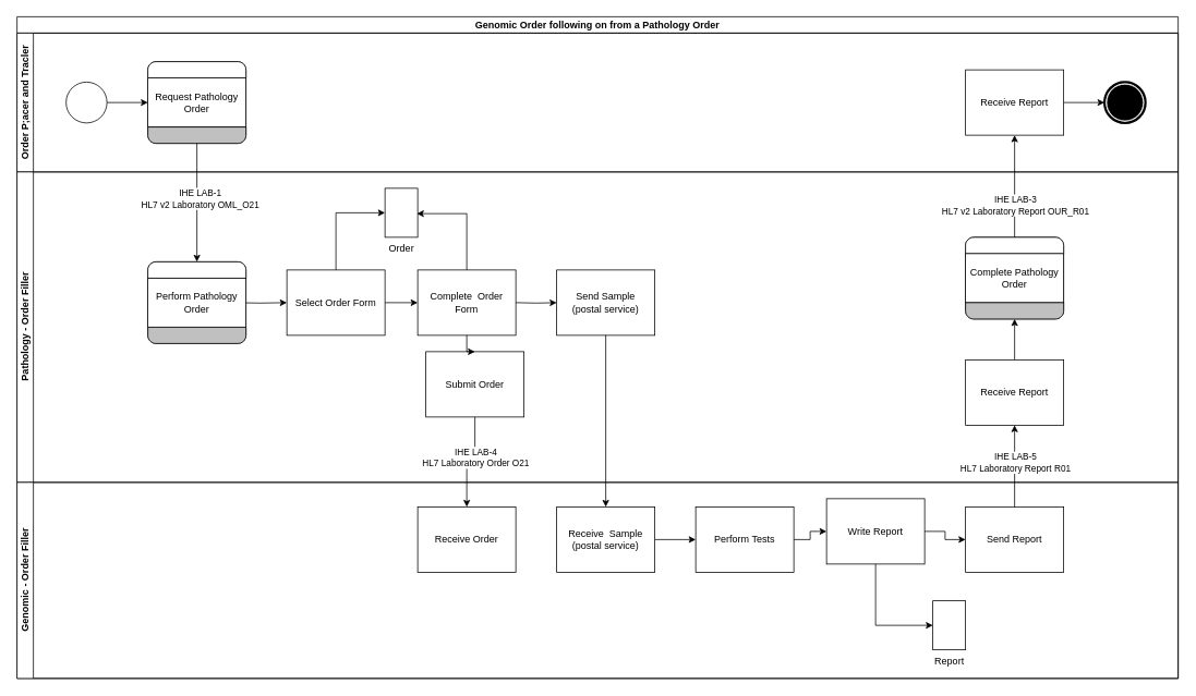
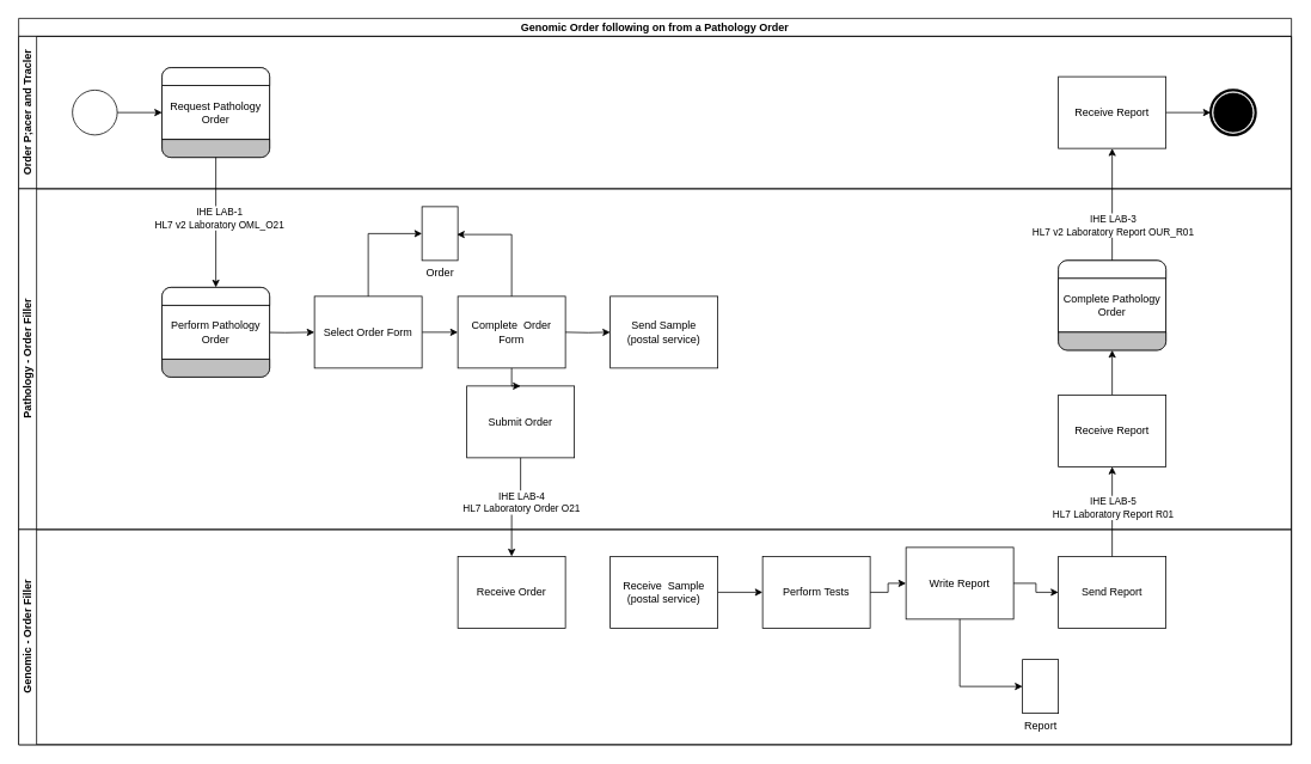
  <mxCell id="0" />
  <mxCell id="1" parent="0" />
  <mxCell id="2" value="Genomic Order following on from a Pathology Order" style="swimlane;html=1;childLayout=stackLayout;resizeParent=1;resizeParentMax=0;horizontal=1;startSize=20;horizontalStack=0;whiteSpace=wrap;" vertex="1" parent="1"><mxGeometry x="20" y="20" width="1420" height="810" as="geometry" /></mxCell>
  <mxCell id="3" value="Order P;acer and Tracler" style="swimlane;startSize=20;horizontal=0;html=1;whiteSpace=wrap;" vertex="1" parent="2"><mxGeometry y="20" width="1420" height="170" as="geometry" /></mxCell>
  <mxCell id="4" style="edgeStyle=orthogonalEdgeStyle;rounded=0;orthogonalLoop=1;jettySize=auto;html=1;" edge="1" parent="3" source="5" target="6"><mxGeometry relative="1" as="geometry" /></mxCell>
  <mxCell id="5" value="" style="points=[[0.145,0.145,0],[0.5,0,0],[0.855,0.145,0],[1,0.5,0],[0.855,0.855,0],[0.5,1,0],[0.145,0.855,0],[0,0.5,0]];shape=mxgraph.bpmn.event;html=1;verticalLabelPosition=bottom;labelBackgroundColor=#ffffff;verticalAlign=top;align=center;perimeter=ellipsePerimeter;outlineConnect=0;aspect=fixed;outline=standard;symbol=general;" vertex="1" parent="3"><mxGeometry x="60" y="60" width="50" height="50" as="geometry" /></mxCell>
  <mxCell id="6" value="" style="rounded=1;whiteSpace=wrap;html=1;container=1;collapsible=0;absoluteArcSize=1;arcSize=20;childLayout=stackLayout;horizontal=1;horizontalStack=0;resizeParent=1;resizeParentMax=0;resizeLast=0;" vertex="1" parent="3"><mxGeometry x="160" y="35" width="120" height="100" as="geometry" /></mxCell>
  <mxCell id="7" value="" style="whiteSpace=wrap;connectable=0;html=1;shape=mxgraph.basic.rect;size=10;rectStyle=rounded;bottomRightStyle=square;bottomLeftStyle=square;part=1;" vertex="1" parent="6"><mxGeometry width="120" height="20" as="geometry" /></mxCell>
  <mxCell id="8" value="Request Pathology Order" style="shape=mxgraph.bpmn.task2;part=1;taskMarker=abstract;connectable=0;whiteSpace=wrap;html=1;" vertex="1" parent="6"><mxGeometry y="20" width="120" height="60" as="geometry" /></mxCell>
  <mxCell id="9" value="" style="whiteSpace=wrap;connectable=0;html=1;shape=mxgraph.basic.rect;size=10;rectStyle=rounded;topRightStyle=square;topLeftStyle=square;fillColor=#C0C0C0;part=1;" vertex="1" parent="6"><mxGeometry y="80" width="120" height="20" as="geometry" /></mxCell>
  <mxCell id="10" value="Receive Report" style="points=[[0.25,0,0],[0.5,0,0],[0.75,0,0],[1,0.25,0],[1,0.5,0],[1,0.75,0],[0.75,1,0],[0.5,1,0],[0.25,1,0],[0,0.75,0],[0,0.5,0],[0,0.25,0]];shape=mxgraph.bpmn.task2;whiteSpace=wrap;rectStyle=rounded;size=10;html=1;container=1;expand=0;collapsible=0;taskMarker=receive;" vertex="1" parent="3"><mxGeometry x="1160" y="45" width="120" height="80" as="geometry" /></mxCell>
  <mxCell id="11" value="" style="points=[[0.145,0.145,0],[0.5,0,0],[0.855,0.145,0],[1,0.5,0],[0.855,0.855,0],[0.5,1,0],[0.145,0.855,0],[0,0.5,0]];shape=mxgraph.bpmn.event;html=1;verticalLabelPosition=bottom;labelBackgroundColor=#ffffff;verticalAlign=top;align=center;perimeter=ellipsePerimeter;outlineConnect=0;aspect=fixed;outline=end;symbol=terminate;" vertex="1" parent="3"><mxGeometry x="1330" y="60" width="50" height="50" as="geometry" /></mxCell>
  <mxCell id="12" style="edgeStyle=orthogonalEdgeStyle;rounded=0;orthogonalLoop=1;jettySize=auto;html=1;entryX=0;entryY=0.5;entryDx=0;entryDy=0;entryPerimeter=0;" edge="1" parent="3" source="10" target="11"><mxGeometry relative="1" as="geometry" /></mxCell>
  <mxCell id="13" value="Pathology - Order Filler" style="swimlane;html=1;startSize=20;horizontal=0;" vertex="1" parent="2"><mxGeometry y="190" width="1420" height="380" as="geometry" /></mxCell>
  <mxCell id="14" value="" style="edgeStyle=orthogonalEdgeStyle;rounded=0;orthogonalLoop=1;jettySize=auto;html=1;entryX=0;entryY=0.5;entryDx=0;entryDy=0;entryPerimeter=0;" edge="1" parent="13" target="16"><mxGeometry relative="1" as="geometry"><mxPoint x="155" y="160" as="targetPoint" /><mxPoint x="264" y="160" as="sourcePoint" /></mxGeometry></mxCell>
  <mxCell id="15" style="edgeStyle=orthogonalEdgeStyle;rounded=0;orthogonalLoop=1;jettySize=auto;html=1;" edge="1" parent="13" source="16" target="17"><mxGeometry relative="1" as="geometry" /></mxCell>
  <mxCell id="16" value="Select Order Form" style="points=[[0.25,0,0],[0.5,0,0],[0.75,0,0],[1,0.25,0],[1,0.5,0],[1,0.75,0],[0.75,1,0],[0.5,1,0],[0.25,1,0],[0,0.75,0],[0,0.5,0],[0,0.25,0]];shape=mxgraph.bpmn.task2;whiteSpace=wrap;rectStyle=rounded;size=10;html=1;container=1;expand=0;collapsible=0;taskMarker=user;" vertex="1" parent="13"><mxGeometry x="330" y="120" width="120" height="80" as="geometry" /></mxCell>
  <mxCell id="17" value="Complete&amp;nbsp; Order Form" style="points=[[0.25,0,0],[0.5,0,0],[0.75,0,0],[1,0.25,0],[1,0.5,0],[1,0.75,0],[0.75,1,0],[0.5,1,0],[0.25,1,0],[0,0.75,0],[0,0.5,0],[0,0.25,0]];shape=mxgraph.bpmn.task2;whiteSpace=wrap;rectStyle=rounded;size=10;html=1;container=1;expand=0;collapsible=0;taskMarker=user;" vertex="1" parent="13"><mxGeometry x="490" y="120" width="120" height="80" as="geometry" /></mxCell>
  <mxCell id="18" value="Submit Order" style="points=[[0.25,0,0],[0.5,0,0],[0.75,0,0],[1,0.25,0],[1,0.5,0],[1,0.75,0],[0.75,1,0],[0.5,1,0],[0.25,1,0],[0,0.75,0],[0,0.5,0],[0,0.25,0]];shape=mxgraph.bpmn.task2;whiteSpace=wrap;rectStyle=rounded;size=10;html=1;container=1;expand=0;collapsible=0;taskMarker=send;" vertex="1" parent="13"><mxGeometry x="500" y="220" width="120" height="80" as="geometry" /></mxCell>
  <mxCell id="19" style="edgeStyle=orthogonalEdgeStyle;rounded=0;orthogonalLoop=1;jettySize=auto;html=1;entryX=0.5;entryY=0;entryDx=0;entryDy=0;entryPerimeter=0;" edge="1" parent="13" source="17" target="18"><mxGeometry relative="1" as="geometry" /></mxCell>
  <mxCell id="20" value="Order" style="shape=mxgraph.bpmn.data2;labelPosition=center;verticalLabelPosition=bottom;align=center;verticalAlign=top;size=15;html=1;bpmnTransferType=output;" vertex="1" parent="13"><mxGeometry x="450" y="20" width="40" height="60" as="geometry" /></mxCell>
  <mxCell id="21" style="edgeStyle=orthogonalEdgeStyle;rounded=0;orthogonalLoop=1;jettySize=auto;html=1;entryX=0.975;entryY=0.517;entryDx=0;entryDy=0;entryPerimeter=0;" edge="1" parent="13" target="20"><mxGeometry relative="1" as="geometry"><Array as="points"><mxPoint x="550" y="51" /></Array><mxPoint x="550" y="120" as="sourcePoint" /></mxGeometry></mxCell>
  <mxCell id="22" value="Send Sample&lt;br&gt;(postal service)" style="points=[[0.25,0,0],[0.5,0,0],[0.75,0,0],[1,0.25,0],[1,0.5,0],[1,0.75,0],[0.75,1,0],[0.5,1,0],[0.25,1,0],[0,0.75,0],[0,0.5,0],[0,0.25,0]];shape=mxgraph.bpmn.task2;whiteSpace=wrap;rectStyle=rounded;size=10;html=1;container=1;expand=0;collapsible=0;taskMarker=send;" vertex="1" parent="13"><mxGeometry x="660" y="120" width="120" height="80" as="geometry" /></mxCell>
  <mxCell id="23" style="edgeStyle=orthogonalEdgeStyle;rounded=0;orthogonalLoop=1;jettySize=auto;html=1;entryX=0;entryY=0.5;entryDx=0;entryDy=0;entryPerimeter=0;" edge="1" parent="13" target="22"><mxGeometry relative="1" as="geometry"><mxPoint x="610" y="160" as="sourcePoint" /></mxGeometry></mxCell>
  <mxCell id="24" style="edgeStyle=orthogonalEdgeStyle;rounded=0;orthogonalLoop=1;jettySize=auto;html=1;entryX=0.5;entryY=1;entryDx=0;entryDy=0;" edge="1" parent="13" source="25" target="31"><mxGeometry relative="1" as="geometry" /></mxCell>
  <mxCell id="25" value="Receive Report" style="points=[[0.25,0,0],[0.5,0,0],[0.75,0,0],[1,0.25,0],[1,0.5,0],[1,0.75,0],[0.75,1,0],[0.5,1,0],[0.25,1,0],[0,0.75,0],[0,0.5,0],[0,0.25,0]];shape=mxgraph.bpmn.task2;whiteSpace=wrap;rectStyle=rounded;size=10;html=1;container=1;expand=0;collapsible=0;taskMarker=receive;" vertex="1" parent="13"><mxGeometry x="1160" y="230" width="120" height="80" as="geometry" /></mxCell>
  <mxCell id="26" style="edgeStyle=orthogonalEdgeStyle;rounded=0;orthogonalLoop=1;jettySize=auto;html=1;entryX=0;entryY=0.5;entryDx=0;entryDy=0;entryPerimeter=0;" edge="1" parent="13" source="16" target="20"><mxGeometry relative="1" as="geometry" /></mxCell>
  <mxCell id="27" value="" style="rounded=1;whiteSpace=wrap;html=1;container=1;collapsible=0;absoluteArcSize=1;arcSize=20;childLayout=stackLayout;horizontal=1;horizontalStack=0;resizeParent=1;resizeParentMax=0;resizeLast=0;" vertex="1" parent="13"><mxGeometry x="160" y="110" width="120" height="100" as="geometry" /></mxCell>
  <mxCell id="28" value="" style="whiteSpace=wrap;connectable=0;html=1;shape=mxgraph.basic.rect;size=10;rectStyle=rounded;bottomRightStyle=square;bottomLeftStyle=square;part=1;" vertex="1" parent="27"><mxGeometry width="120" height="20" as="geometry" /></mxCell>
  <mxCell id="29" value="Perform Pathology Order" style="shape=mxgraph.bpmn.task2;part=1;taskMarker=abstract;connectable=0;whiteSpace=wrap;html=1;" vertex="1" parent="27"><mxGeometry y="20" width="120" height="60" as="geometry" /></mxCell>
  <mxCell id="30" value="" style="whiteSpace=wrap;connectable=0;html=1;shape=mxgraph.basic.rect;size=10;rectStyle=rounded;topRightStyle=square;topLeftStyle=square;fillColor=#C0C0C0;part=1;" vertex="1" parent="27"><mxGeometry y="80" width="120" height="20" as="geometry" /></mxCell>
  <mxCell id="31" value="" style="rounded=1;whiteSpace=wrap;html=1;container=1;collapsible=0;absoluteArcSize=1;arcSize=20;childLayout=stackLayout;horizontal=1;horizontalStack=0;resizeParent=1;resizeParentMax=0;resizeLast=0;" vertex="1" parent="13"><mxGeometry x="1160" y="80" width="120" height="100" as="geometry" /></mxCell>
  <mxCell id="32" value="" style="whiteSpace=wrap;connectable=0;html=1;shape=mxgraph.basic.rect;size=10;rectStyle=rounded;bottomRightStyle=square;bottomLeftStyle=square;part=1;" vertex="1" parent="31"><mxGeometry width="120" height="20" as="geometry" /></mxCell>
  <mxCell id="33" value="Complete Pathology Order" style="shape=mxgraph.bpmn.task2;part=1;taskMarker=abstract;connectable=0;whiteSpace=wrap;html=1;" vertex="1" parent="31"><mxGeometry y="20" width="120" height="60" as="geometry" /></mxCell>
  <mxCell id="34" value="" style="whiteSpace=wrap;connectable=0;html=1;shape=mxgraph.basic.rect;size=10;rectStyle=rounded;topRightStyle=square;topLeftStyle=square;fillColor=#C0C0C0;part=1;" vertex="1" parent="31"><mxGeometry y="80" width="120" height="20" as="geometry" /></mxCell>
  <mxCell id="35" value="Genomic - Order Filler" style="swimlane;html=1;startSize=20;horizontal=0;" vertex="1" parent="2"><mxGeometry y="570" width="1420" height="240" as="geometry" /></mxCell>
  <mxCell id="36" value="Receive Order" style="points=[[0.25,0,0],[0.5,0,0],[0.75,0,0],[1,0.25,0],[1,0.5,0],[1,0.75,0],[0.75,1,0],[0.5,1,0],[0.25,1,0],[0,0.75,0],[0,0.5,0],[0,0.25,0]];shape=mxgraph.bpmn.task2;whiteSpace=wrap;rectStyle=rounded;size=10;html=1;container=1;expand=0;collapsible=0;taskMarker=receive;" vertex="1" parent="35"><mxGeometry x="490" y="30" width="120" height="80" as="geometry" /></mxCell>
  <mxCell id="37" style="edgeStyle=orthogonalEdgeStyle;rounded=0;orthogonalLoop=1;jettySize=auto;html=1;entryX=0;entryY=0.5;entryDx=0;entryDy=0;entryPerimeter=0;" edge="1" parent="35" source="45" target="38"><mxGeometry relative="1" as="geometry" /></mxCell>
  <mxCell id="38" value="Perform Tests" style="points=[[0.25,0,0],[0.5,0,0],[0.75,0,0],[1,0.25,0],[1,0.5,0],[1,0.75,0],[0.75,1,0],[0.5,1,0],[0.25,1,0],[0,0.75,0],[0,0.5,0],[0,0.25,0]];shape=mxgraph.bpmn.task2;whiteSpace=wrap;rectStyle=rounded;size=10;html=1;container=1;expand=0;collapsible=0;taskMarker=user;" vertex="1" parent="35"><mxGeometry x="830" y="30" width="120" height="80" as="geometry" /></mxCell>
  <mxCell id="39" value="Write Report" style="points=[[0.25,0,0],[0.5,0,0],[0.75,0,0],[1,0.25,0],[1,0.5,0],[1,0.75,0],[0.75,1,0],[0.5,1,0],[0.25,1,0],[0,0.75,0],[0,0.5,0],[0,0.25,0]];shape=mxgraph.bpmn.task2;whiteSpace=wrap;rectStyle=rounded;size=10;html=1;container=1;expand=0;collapsible=0;taskMarker=user;" vertex="1" parent="35"><mxGeometry x="990" y="20" width="120" height="80" as="geometry" /></mxCell>
  <mxCell id="40" style="edgeStyle=orthogonalEdgeStyle;rounded=0;orthogonalLoop=1;jettySize=auto;html=1;entryX=0;entryY=0.5;entryDx=0;entryDy=0;entryPerimeter=0;" edge="1" parent="35" source="38" target="39"><mxGeometry relative="1" as="geometry" /></mxCell>
  <mxCell id="41" value="Send Report" style="points=[[0.25,0,0],[0.5,0,0],[0.75,0,0],[1,0.25,0],[1,0.5,0],[1,0.75,0],[0.75,1,0],[0.5,1,0],[0.25,1,0],[0,0.75,0],[0,0.5,0],[0,0.25,0]];shape=mxgraph.bpmn.task2;whiteSpace=wrap;rectStyle=rounded;size=10;html=1;container=1;expand=0;collapsible=0;taskMarker=send;" vertex="1" parent="35"><mxGeometry x="1160" y="30" width="120" height="80" as="geometry" /></mxCell>
  <mxCell id="42" style="edgeStyle=orthogonalEdgeStyle;rounded=0;orthogonalLoop=1;jettySize=auto;html=1;entryX=0;entryY=0.5;entryDx=0;entryDy=0;entryPerimeter=0;" edge="1" parent="35" source="39" target="41"><mxGeometry relative="1" as="geometry" /></mxCell>
  <mxCell id="43" value="Report" style="shape=mxgraph.bpmn.data2;labelPosition=center;verticalLabelPosition=bottom;align=center;verticalAlign=top;size=15;html=1;bpmnTransferType=output;" vertex="1" parent="35"><mxGeometry x="1120" y="145" width="40" height="60" as="geometry" /></mxCell>
  <mxCell id="44" style="edgeStyle=orthogonalEdgeStyle;rounded=0;orthogonalLoop=1;jettySize=auto;html=1;entryX=0;entryY=0.5;entryDx=0;entryDy=0;entryPerimeter=0;" edge="1" parent="35" source="39" target="43"><mxGeometry relative="1" as="geometry"><Array as="points"><mxPoint x="1050" y="175" /></Array></mxGeometry></mxCell>
  <mxCell id="45" value="Receive&amp;nbsp; Sample&lt;br&gt;(postal service)" style="points=[[0.25,0,0],[0.5,0,0],[0.75,0,0],[1,0.25,0],[1,0.5,0],[1,0.75,0],[0.75,1,0],[0.5,1,0],[0.25,1,0],[0,0.75,0],[0,0.5,0],[0,0.25,0]];shape=mxgraph.bpmn.task2;whiteSpace=wrap;rectStyle=rounded;size=10;html=1;container=1;expand=0;collapsible=0;taskMarker=receive;" vertex="1" parent="35"><mxGeometry x="660" y="30" width="120" height="80" as="geometry" /></mxCell>
  <mxCell id="46" style="edgeStyle=orthogonalEdgeStyle;rounded=0;orthogonalLoop=1;jettySize=auto;html=1;" edge="1" parent="2" source="18" target="36"><mxGeometry relative="1" as="geometry" /></mxCell>
  <mxCell id="47" value="IHE LAB-4&lt;br&gt;HL7 Laboratory Order O21" style="edgeLabel;html=1;align=center;verticalAlign=middle;resizable=0;points=[];" connectable="0" vertex="1" parent="46"><mxGeometry x="-0.178" relative="1" as="geometry"><mxPoint as="offset" /></mxGeometry></mxCell>
  <mxCell id="48" style="edgeStyle=orthogonalEdgeStyle;rounded=0;orthogonalLoop=1;jettySize=auto;html=1;" edge="1" parent="2" source="41" target="25"><mxGeometry relative="1" as="geometry" /></mxCell>
  <mxCell id="49" value="IHE LAB-5&lt;br&gt;HL7 Laboratory Report R01" style="edgeLabel;html=1;align=center;verticalAlign=middle;resizable=0;points=[];" connectable="0" vertex="1" parent="48"><mxGeometry x="0.038" y="1" relative="1" as="geometry"><mxPoint x="1" y="-3" as="offset" /></mxGeometry></mxCell>
- <mxCell id="50" style="edgeStyle=orthogonalEdgeStyle;rounded=0;orthogonalLoop=1;jettySize=auto;html=1;" edge="1" parent="2" source="22" target="45"><mxGeometry relative="1" as="geometry" /></mxCell>
  <mxCell id="51" style="edgeStyle=orthogonalEdgeStyle;rounded=0;orthogonalLoop=1;jettySize=auto;html=1;entryX=0.5;entryY=0;entryDx=0;entryDy=0;" edge="1" parent="2" source="6" target="27"><mxGeometry relative="1" as="geometry" /></mxCell>
  <mxCell id="52" value="IHE LAB-1&lt;br&gt;HL7 v2 Laboratory OML_O21" style="edgeLabel;html=1;align=center;verticalAlign=middle;resizable=0;points=[];" connectable="0" vertex="1" parent="51"><mxGeometry x="-0.076" y="3" relative="1" as="geometry"><mxPoint as="offset" /></mxGeometry></mxCell>
  <mxCell id="53" style="edgeStyle=orthogonalEdgeStyle;rounded=0;orthogonalLoop=1;jettySize=auto;html=1;entryX=0.5;entryY=1;entryDx=0;entryDy=0;entryPerimeter=0;exitX=0.5;exitY=0;exitDx=0;exitDy=0;" edge="1" parent="2" source="31" target="10"><mxGeometry relative="1" as="geometry"><mxPoint x="1220" y="290" as="sourcePoint" /></mxGeometry></mxCell>
  <mxCell id="54" value="IHE LAB-3&lt;br&gt;HL7 v2 Laboratory Report OUR_R01" style="edgeLabel;html=1;align=center;verticalAlign=middle;resizable=0;points=[];" connectable="0" vertex="1" parent="53"><mxGeometry x="-0.042" y="1" relative="1" as="geometry"><mxPoint x="1" y="20" as="offset" /></mxGeometry></mxCell>
